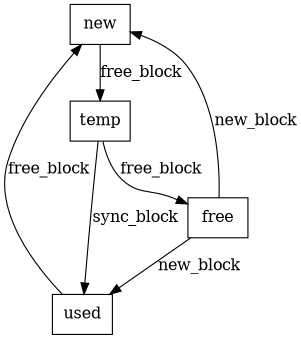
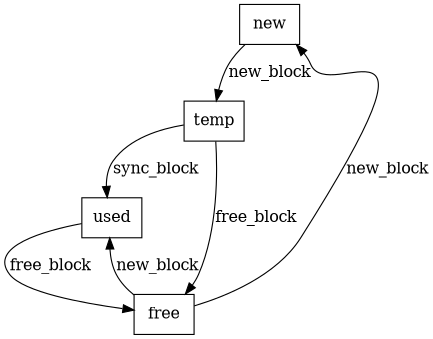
  digraph {
    rankdir=TB
    node [shape=rectangle]
    new
    temp
    used
    free
-   new -> temp [label=free_block]
+   new -> temp [label=new_block]
    temp -> used [label=sync_block]
    temp -> free [label=free_block]
-   used -> new [label=free_block]
+   used -> free [label=free_block]
    free -> new [label=new_block]
    free -> used [label=new_block]
  }
